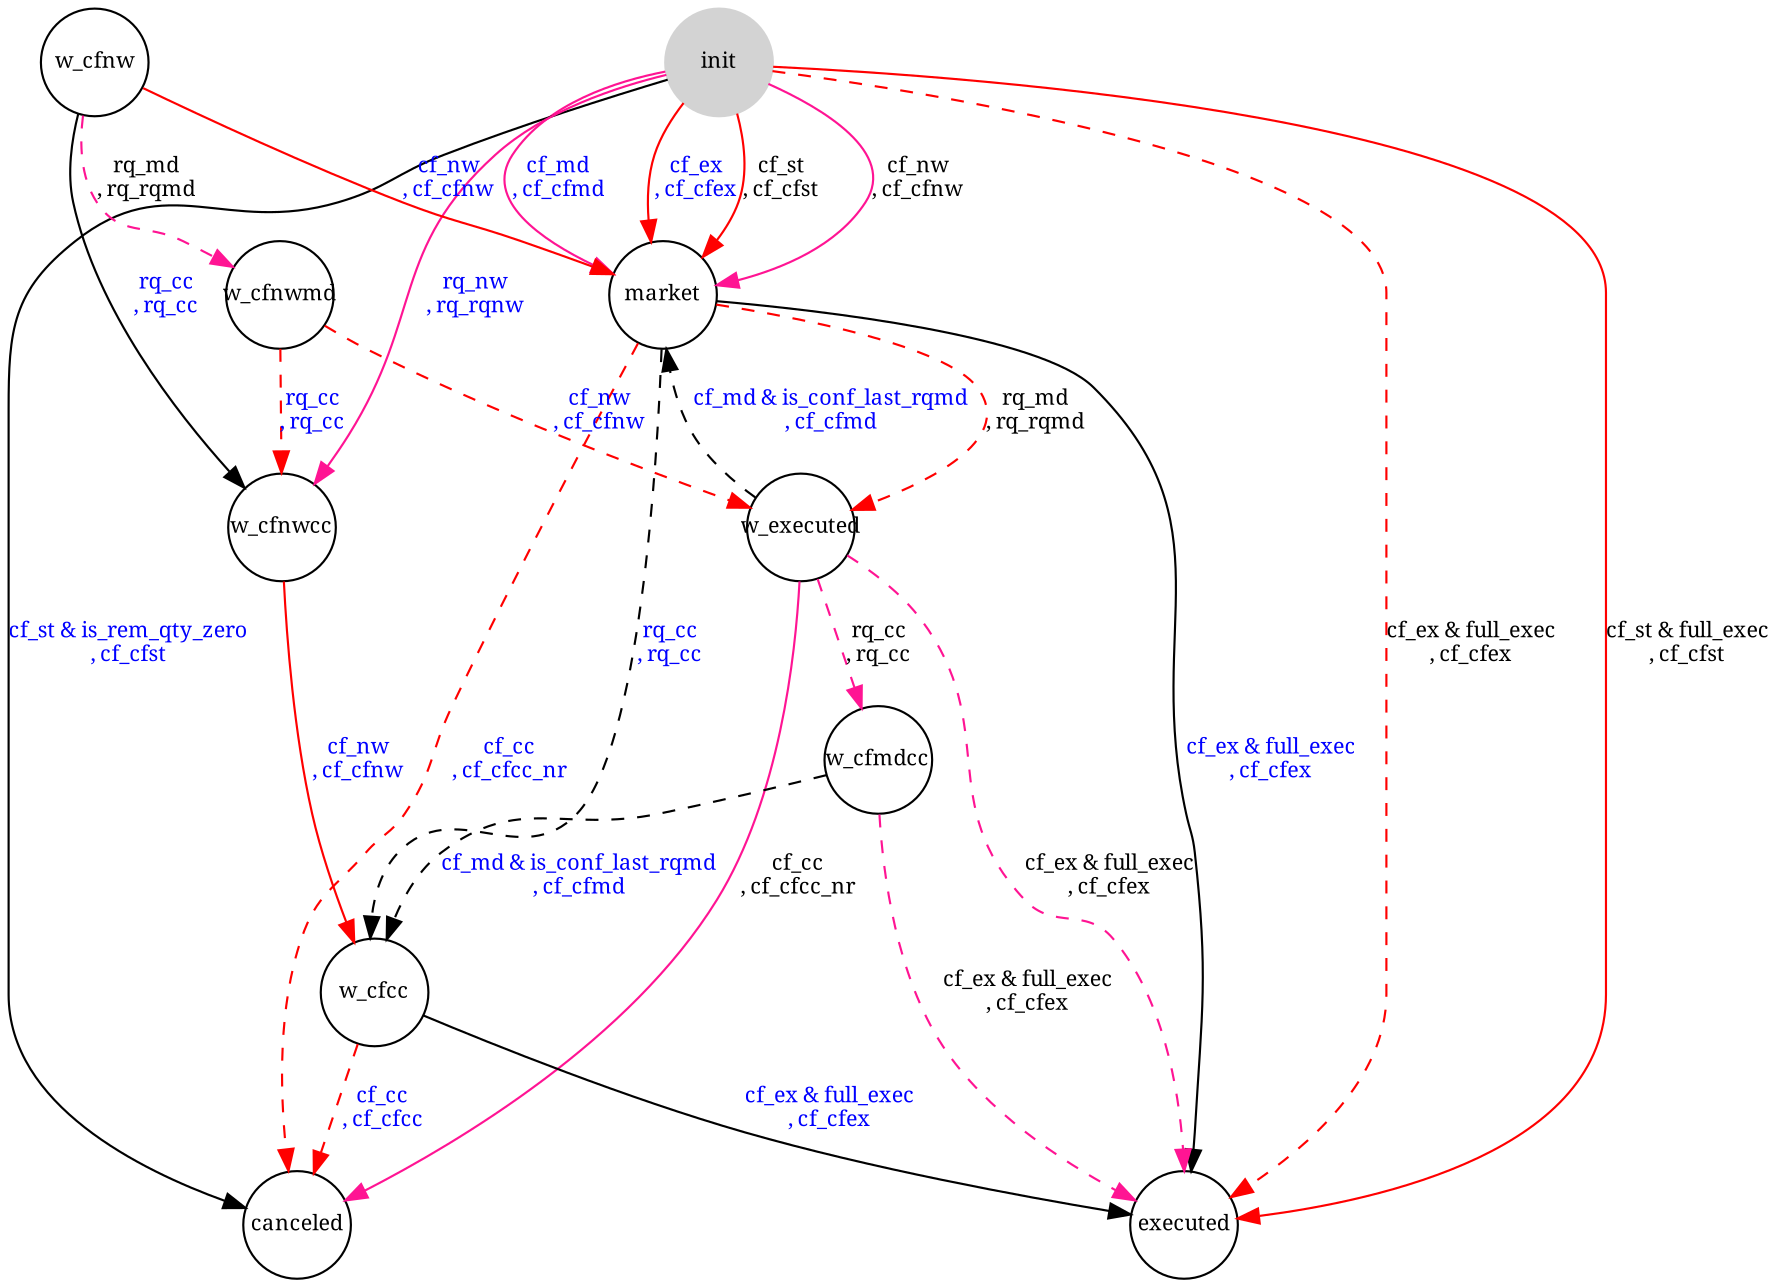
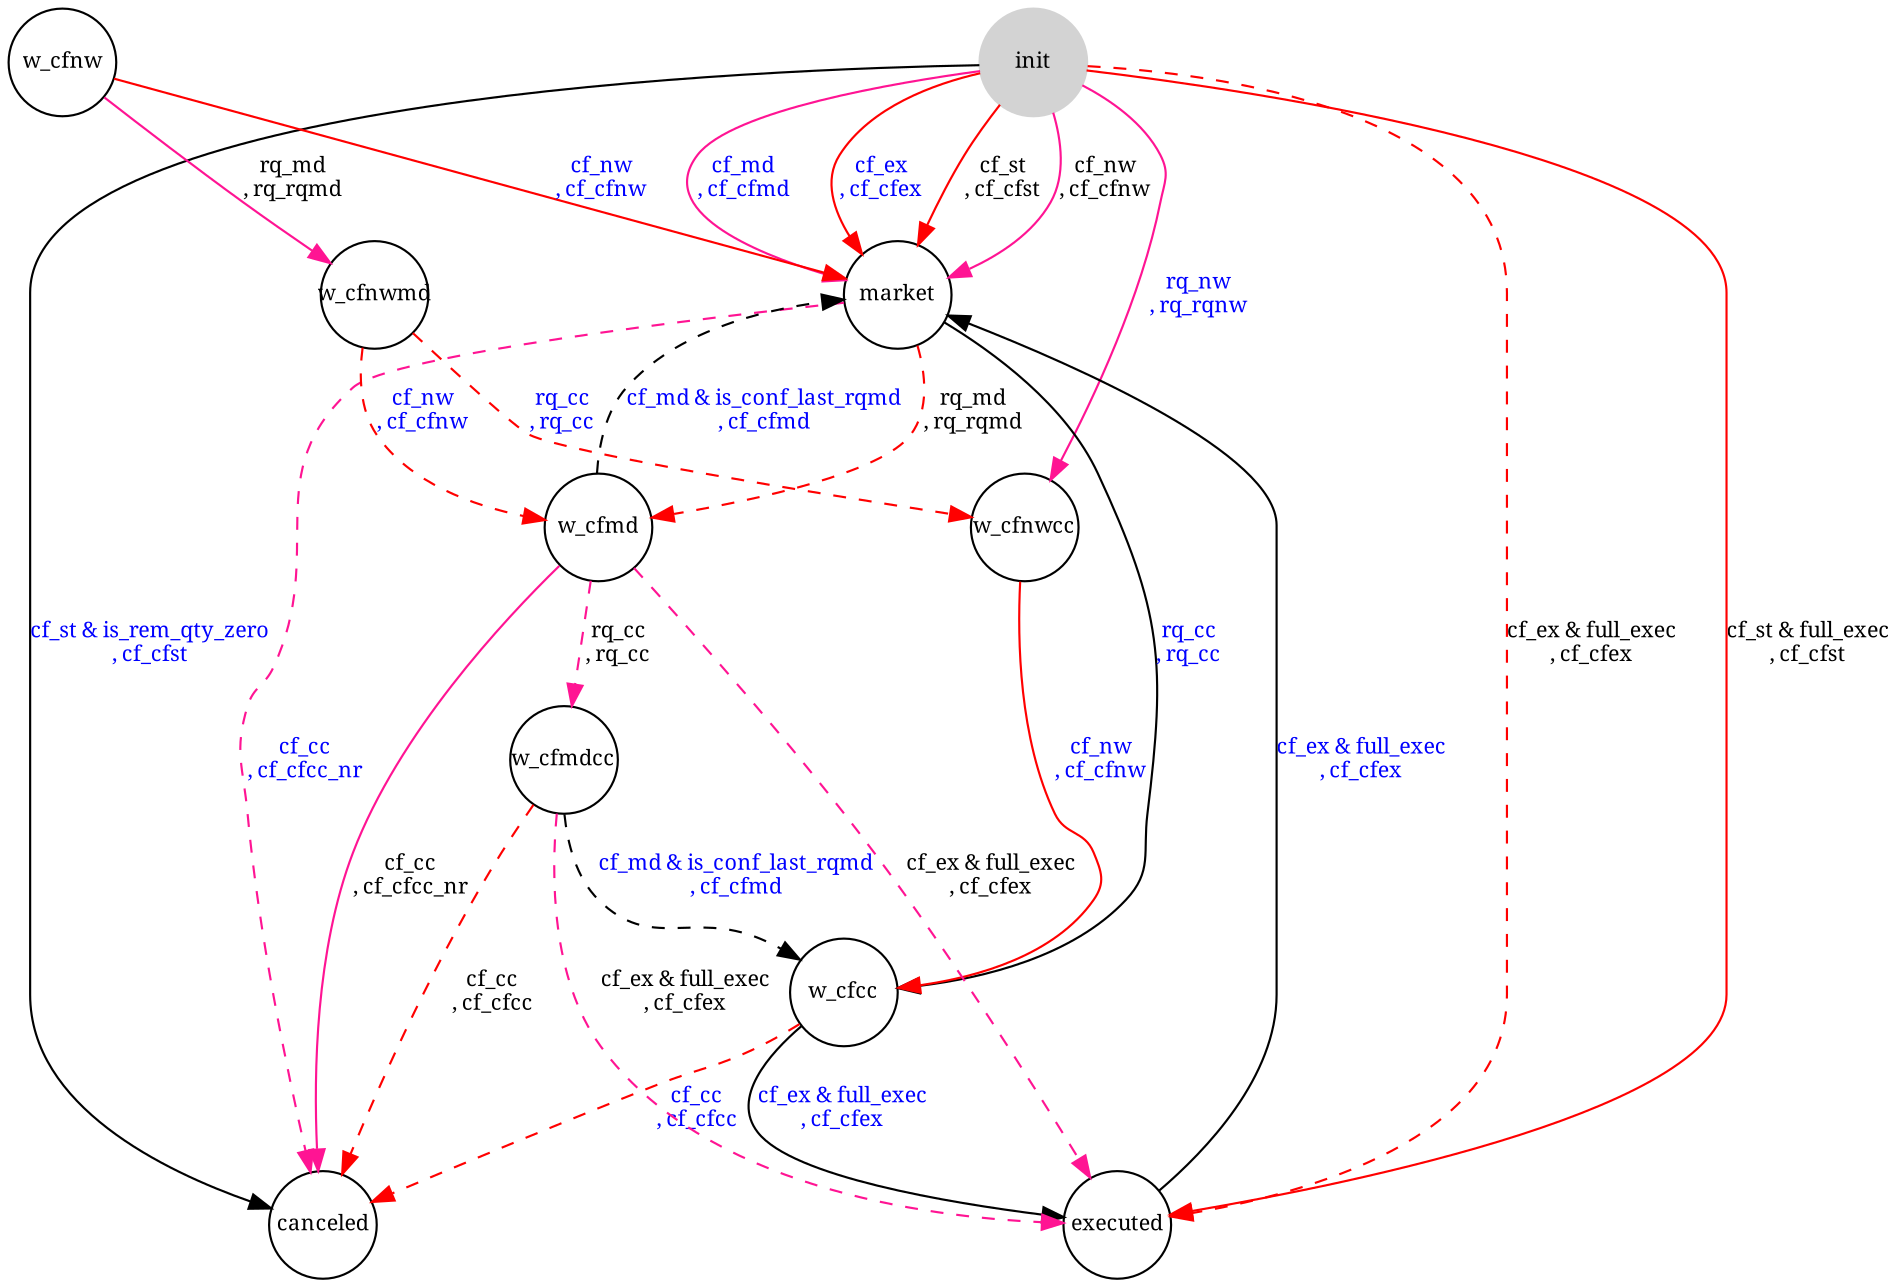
  digraph {
    fontname="Noto Serif"
    node [fixedsize=true fontname="Noto Serif" fontsize=10 shape=circle]
    edge [color=red fixedsize=true fontcolor=blue fontname="Noto Serif" fontsize=10 style=solid]
    init [color=lightgrey style=filled width=0.7]
    market [width=0.7]
    executed [width=0.7]
    canceled [width=0.7]
    w_cfnwcc [width=0.7]
    w_cfnw [width=0.7]
    w_cfnwmd [width=0.7]
-   w_cfmd [width=0.7 label=w_executed]
+   w_cfmd [width=0.7]
    w_cfcc [width=0.7]
    w_cfmdcc [width=0.7]
    init -> market [color=deeppink fontcolor=black label="cf_nw\n, cf_cfnw"]
    init -> market [color=deeppink label="cf_md\n, cf_cfmd"]
    init -> market [label="cf_ex\n, cf_cfex"]
    init -> market [fontcolor=black label="cf_st\n, cf_cfst"]
    init -> executed [fontcolor=black label="cf_ex & full_exec\n, cf_cfex" style=dashed]
    init -> executed [fontcolor=black label="cf_st & full_exec\n, cf_cfst"]
    init -> canceled [color=black label="cf_st & is_rem_qty_zero\n, cf_cfst"]
    init -> w_cfnwcc [color=deeppink label="rq_nw\n, rq_rqnw"]
-   market -> executed [color=black label="cf_ex & full_exec\n, cf_cfex"]
-   market -> canceled [label="cf_cc\n, cf_cfcc_nr" style=dashed]
+   executed -> market [color=black label="cf_ex & full_exec\n, cf_cfex"]
+   market -> canceled [color=deeppink label="cf_cc\n, cf_cfcc_nr" style=dashed]
    market -> w_cfmd [fontcolor=black label="rq_md\n, rq_rqmd" style=dashed]
-   market -> w_cfcc [color=black label="rq_cc\n, rq_cc" style=dashed]
+   market -> w_cfcc [color=black label="rq_cc\n, rq_cc"]
    w_cfnwcc -> w_cfcc [label="cf_nw\n, cf_cfnw"]
    w_cfnw -> market [label="cf_nw\n, cf_cfnw"]
-   w_cfnw -> w_cfnwcc [color=black label="rq_cc\n, rq_cc"]
-   w_cfnw -> w_cfnwmd [color=deeppink fontcolor=black label="rq_md\n, rq_rqmd" style=dashed]
+   w_cfnw -> w_cfnwmd [color=deeppink fontcolor=black label="rq_md\n, rq_rqmd"]
    w_cfnwmd -> w_cfnwcc [label="rq_cc\n, rq_cc" style=dashed]
    w_cfnwmd -> w_cfmd [label="cf_nw\n, cf_cfnw" style=dashed]
    w_cfmd -> market [color=black label="cf_md & is_conf_last_rqmd\n, cf_cfmd" style=dashed]
    w_cfmd -> executed [color=deeppink fontcolor=black label="cf_ex & full_exec\n, cf_cfex" style=dashed]
    w_cfmd -> canceled [color=deeppink fontcolor=black label="cf_cc\n, cf_cfcc_nr"]
    w_cfmd -> w_cfmdcc [color=deeppink fontcolor=black label="rq_cc\n, rq_cc" style=dashed]
    w_cfcc -> executed [color=black label="cf_ex & full_exec\n, cf_cfex"]
    w_cfcc -> canceled [label="cf_cc\n, cf_cfcc" style=dashed]
    w_cfmdcc -> executed [color=deeppink fontcolor=black label="cf_ex & full_exec\n, cf_cfex" style=dashed]
+   w_cfmdcc -> canceled [fontcolor=black label="cf_cc\n, cf_cfcc" style=dashed]
    w_cfmdcc -> w_cfcc [color=black label="cf_md & is_conf_last_rqmd\n, cf_cfmd" style=dashed]
  }
